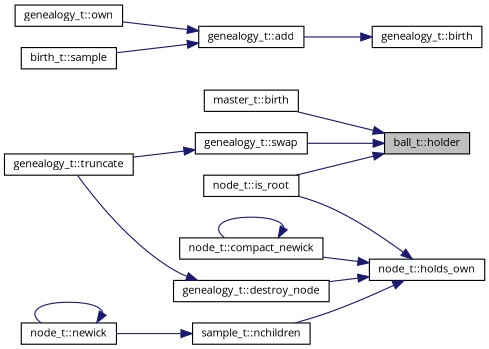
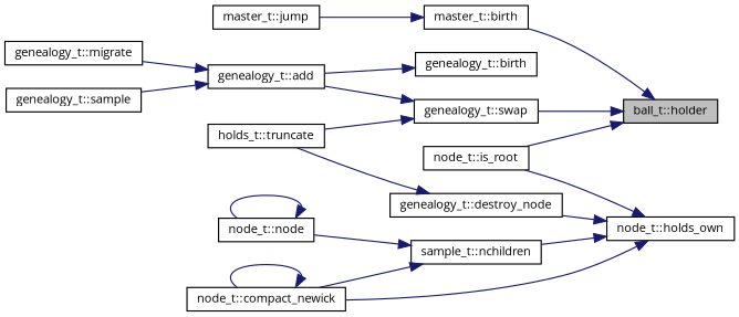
  digraph {
    fontname="Open Sans"
    rankdir=RL
    node [color=black fillcolor=white fontname="Open Sans" fontsize=10 shape=record style=filled]
    edge [color=midnightblue dir=back fontname="Open Sans" fontsize=10 labelfontname=Helvetica labelfontsize=10 style=solid]
    n1 [fillcolor=grey75 fontcolor=black height=0.2 label="ball_t::holder" width=0.4]
    n2 [height=0.2 label="master_t::birth" width=0.4]
    n3 [height=0.2 label="genealogy_t::swap" width=0.4]
    n4 [height=0.2 label="node_t::is_root" width=0.4]
+   n5 [height=0.2 label="master_t::jump" width=0.4]
    n6 [height=0.2 label="node_t::holds_own" width=0.4]
    n7 [height=0.2 label="node_t::compact_newick" width=0.4]
    n8 [height=0.2 label="genealogy_t::destroy_node" width=0.4]
    n9 [height=0.2 label="sample_t::nchildren" width=0.4]
-   n10 [height=0.2 label="genealogy_t::truncate" width=0.4]
+   n10 [height=0.2 label="holds_t::truncate" width=0.4]
    n11 [height=0.2 label="genealogy_t::add" width=0.4]
-   n12 [height=0.2 label="node_t::newick" width=0.4]
-   n13 [height=0.2 label="genealogy_t::own" width=0.4]
-   n14 [height=0.2 label="birth_t::sample" width=0.4]
+   n12 [height=0.2 label="node_t::node" width=0.4]
+   n13 [height=0.2 label="genealogy_t::migrate" width=0.4]
+   n14 [height=0.2 label="genealogy_t::sample" width=0.4]
    n15 [height=0.2 label="genealogy_t::birth" width=0.4]
    n1 -> n2
    n1 -> n3
    n1 -> n4
+   n2 -> n5
    n3 -> n10
+   n3 -> n11
    n6 -> n4
    n6 -> n7
    n6 -> n8
    n6 -> n9
    n7 -> n7
    n8 -> n10
+   n9 -> n7
    n9 -> n12
    n11 -> n13
    n11 -> n14
    n12 -> n12
    n15 -> n11
  }
